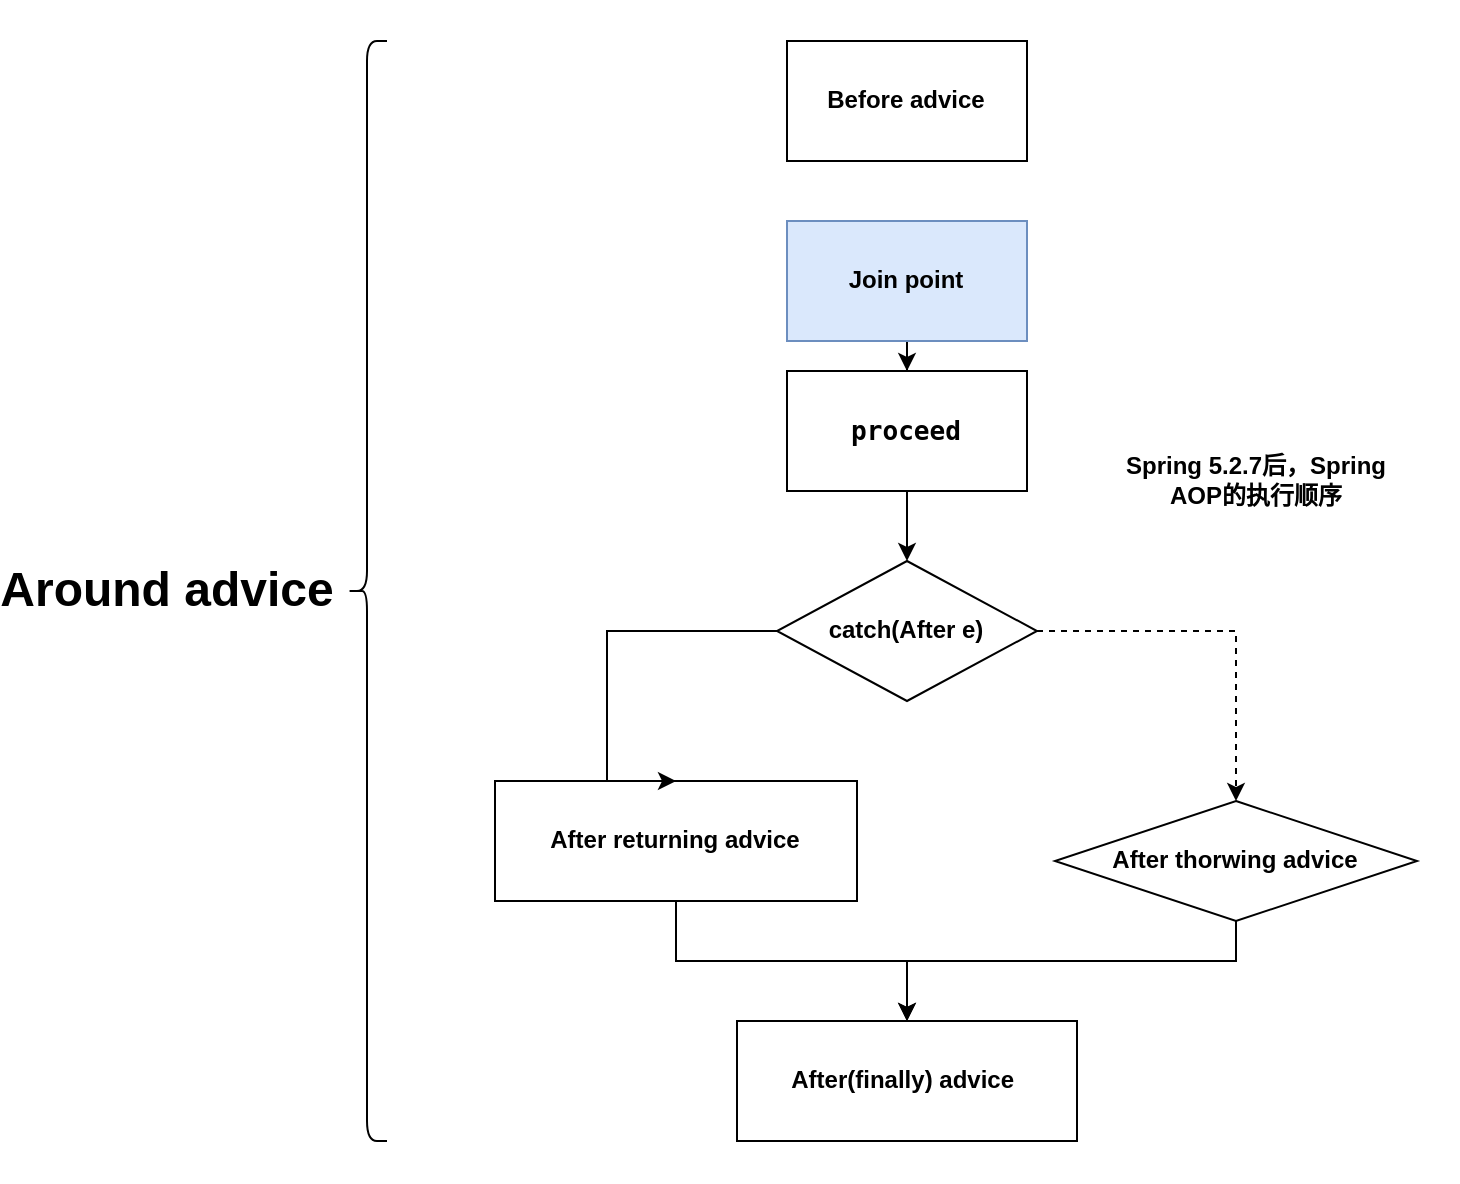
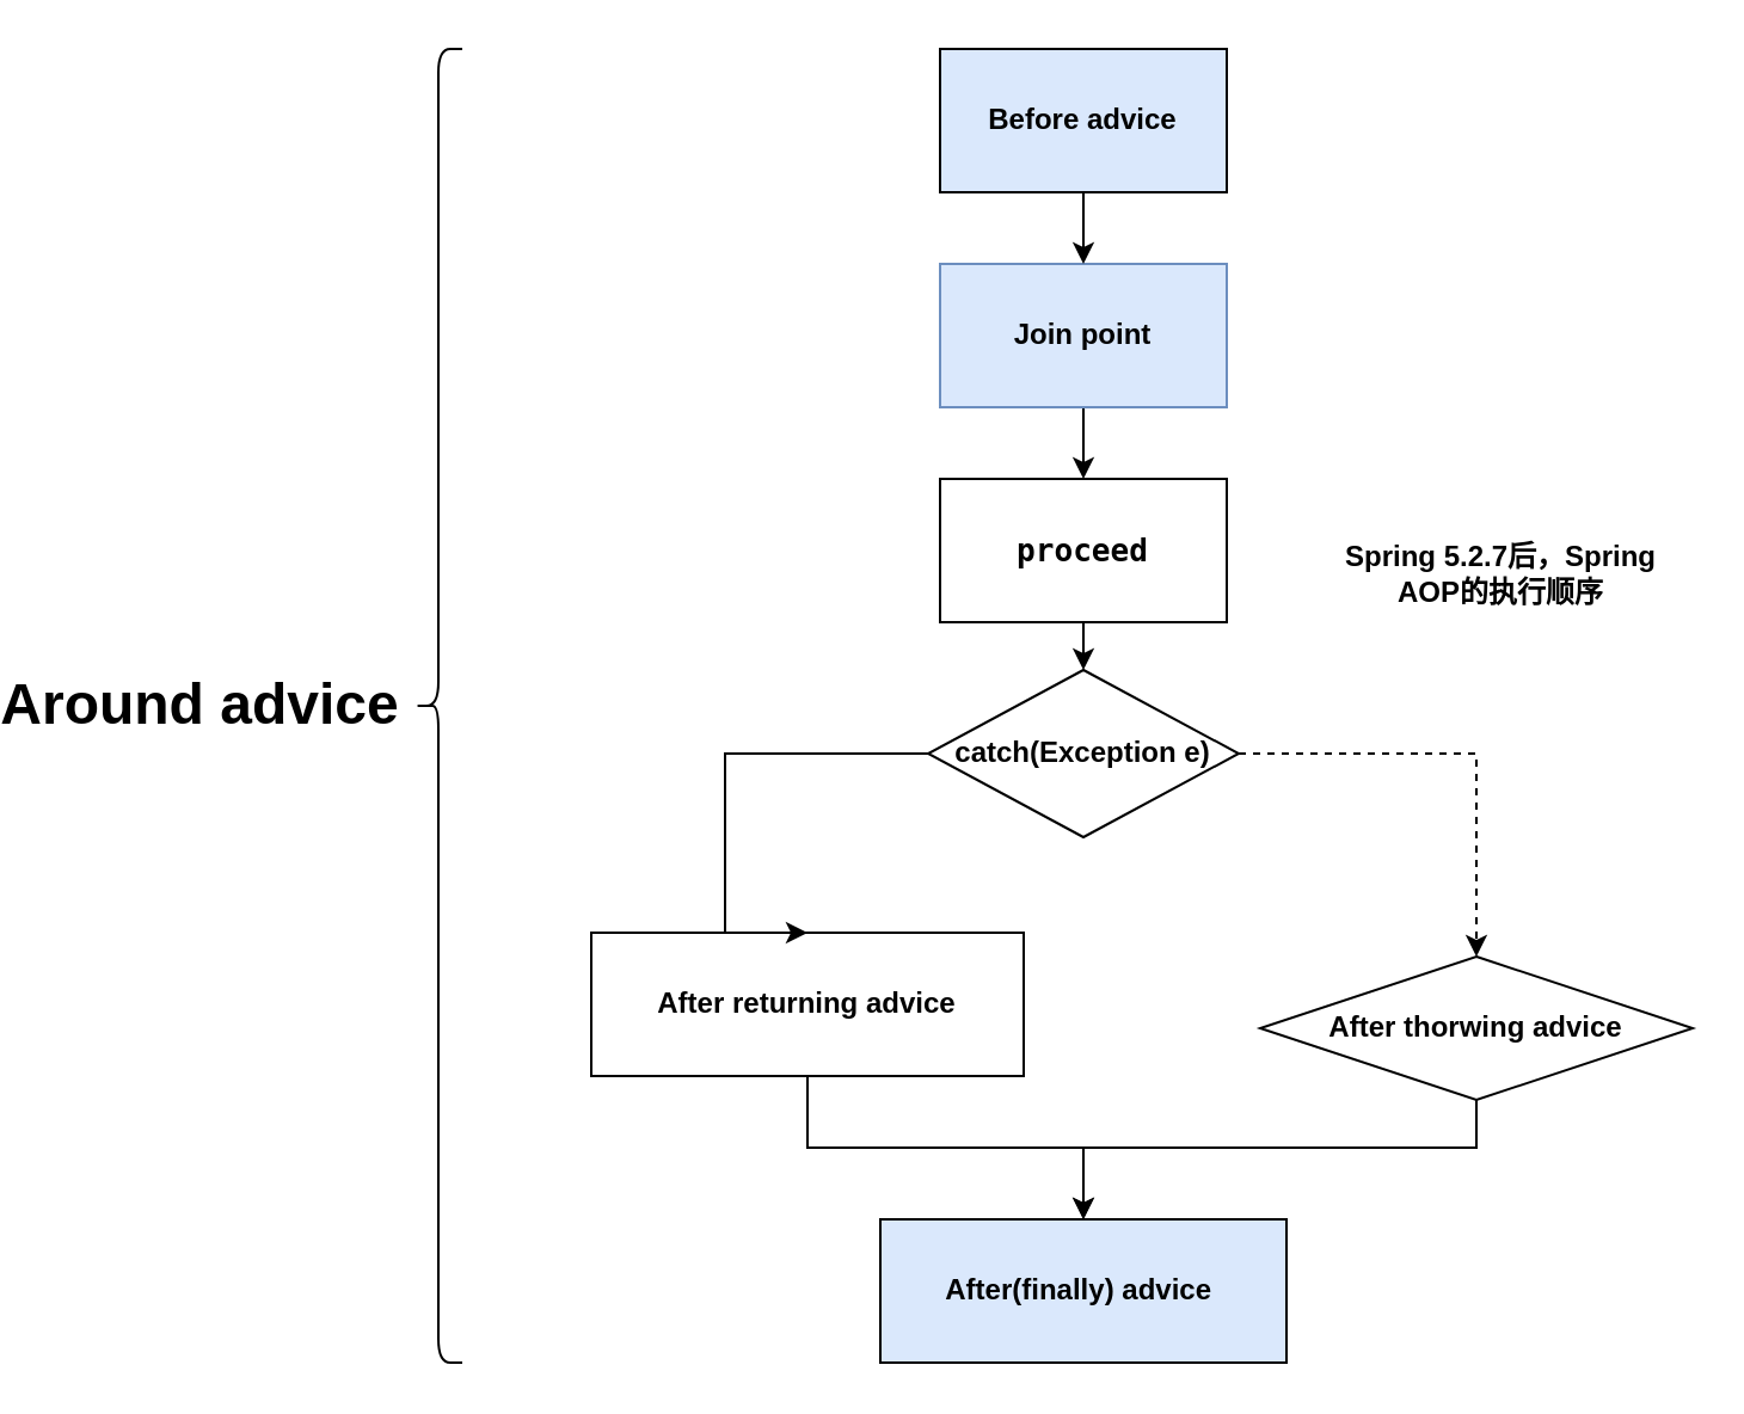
  <mxCell id="0" />
  <mxCell id="1" parent="0" />
  <mxCell id="2" style="edgeStyle=orthogonalEdgeStyle;rounded=0;orthogonalLoop=1;jettySize=auto;html=1;exitX=0.5;exitY=1;exitDx=0;exitDy=0;" edge="1" parent="1" source="3" target="7"><mxGeometry relative="1" as="geometry" /></mxCell>
  <mxCell id="3" value="&lt;b&gt;Join point&lt;/b&gt;" style="rounded=0;whiteSpace=wrap;html=1;fillColor=#dae8fc;strokeColor=#6c8ebf;" vertex="1" parent="1"><mxGeometry x="380" y="110" width="120" height="60" as="geometry" /></mxCell>
- <mxCell id="5" value="&lt;b&gt;Before advice&lt;/b&gt;" style="rounded=0;whiteSpace=wrap;html=1;" vertex="1" parent="1"><mxGeometry x="380" y="20" width="120" height="60" as="geometry" /></mxCell>
+ <mxCell id="4" style="edgeStyle=orthogonalEdgeStyle;rounded=0;orthogonalLoop=1;jettySize=auto;html=1;exitX=0.5;exitY=1;exitDx=0;exitDy=0;" edge="1" parent="1" source="5" target="3"><mxGeometry relative="1" as="geometry" /></mxCell>
+ <mxCell id="5" value="&lt;b&gt;Before advice&lt;/b&gt;" style="rounded=0;whiteSpace=wrap;html=1;fillColor=#dae8fc;" vertex="1" parent="1"><mxGeometry x="380" y="20" width="120" height="60" as="geometry" /></mxCell>
  <mxCell id="6" style="edgeStyle=orthogonalEdgeStyle;rounded=0;orthogonalLoop=1;jettySize=auto;html=1;exitX=0.5;exitY=1;exitDx=0;exitDy=0;entryX=0.5;entryY=0;entryDx=0;entryDy=0;" edge="1" parent="1" source="7" target="14"><mxGeometry relative="1" as="geometry" /></mxCell>
- <mxCell id="7" value="&lt;pre style=&quot;background-color: rgb(255 , 255 , 255) ; font-family: &amp;#34;jetbrains mono&amp;#34; , monospace ; font-size: 9.8pt&quot;&gt;&lt;b&gt;proceed&lt;/b&gt;&lt;/pre&gt;" style="rounded=0;whiteSpace=wrap;html=1;" vertex="1" parent="1"><mxGeometry x="380" y="185" width="120" height="60" as="geometry" /></mxCell>
+ <mxCell id="7" value="&lt;pre style=&quot;background-color: rgb(255 , 255 , 255) ; font-family: &amp;#34;jetbrains mono&amp;#34; , monospace ; font-size: 9.8pt&quot;&gt;&lt;b&gt;proceed&lt;/b&gt;&lt;/pre&gt;" style="rounded=0;whiteSpace=wrap;html=1;" vertex="1" parent="1"><mxGeometry x="380" y="200" width="120" height="60" as="geometry" /></mxCell>
  <mxCell id="8" style="edgeStyle=orthogonalEdgeStyle;rounded=0;orthogonalLoop=1;jettySize=auto;html=1;exitX=0.5;exitY=1;exitDx=0;exitDy=0;entryX=0.5;entryY=0;entryDx=0;entryDy=0;" edge="1" parent="1" source="9" target="15"><mxGeometry relative="1" as="geometry" /></mxCell>
  <mxCell id="9" value="&lt;b&gt;After returning advice&lt;/b&gt;" style="rounded=0;whiteSpace=wrap;html=1;" vertex="1" parent="1"><mxGeometry x="234" y="390" width="181" height="60" as="geometry" /></mxCell>
  <mxCell id="10" style="edgeStyle=orthogonalEdgeStyle;rounded=0;orthogonalLoop=1;jettySize=auto;html=1;exitX=0.5;exitY=1;exitDx=0;exitDy=0;" edge="1" parent="1" source="11" target="15"><mxGeometry relative="1" as="geometry"><Array as="points"><mxPoint x="605" y="480" /><mxPoint x="440" y="480" /></Array></mxGeometry></mxCell>
  <mxCell id="11" value="&lt;b&gt;After thorwing advice&lt;/b&gt;" style="rhombus;whiteSpace=wrap;html=1;" vertex="1" parent="1"><mxGeometry x="514" y="400" width="181" height="60" as="geometry" /></mxCell>
  <mxCell id="12" style="edgeStyle=orthogonalEdgeStyle;rounded=0;orthogonalLoop=1;jettySize=auto;html=1;entryX=0.5;entryY=0;entryDx=0;entryDy=0;" edge="1" parent="1" source="14" target="9"><mxGeometry relative="1" as="geometry"><Array as="points"><mxPoint x="290" y="315" /></Array></mxGeometry></mxCell>
  <mxCell id="13" style="edgeStyle=orthogonalEdgeStyle;rounded=0;orthogonalLoop=1;jettySize=auto;html=1;exitX=1;exitY=0.5;exitDx=0;exitDy=0;dashed=1;" edge="1" parent="1" source="14" target="11"><mxGeometry relative="1" as="geometry" /></mxCell>
- <mxCell id="14" value="&lt;b&gt;catch(After e)&lt;/b&gt;" style="rhombus;whiteSpace=wrap;html=1;" vertex="1" parent="1"><mxGeometry x="375" y="280" width="130" height="70" as="geometry" /></mxCell>
- <mxCell id="15" value="&lt;b&gt;After(finally) advice&amp;nbsp;&lt;/b&gt;" style="rounded=0;whiteSpace=wrap;html=1;" vertex="1" parent="1"><mxGeometry x="355" y="510" width="170" height="60" as="geometry" /></mxCell>
+ <mxCell id="14" value="&lt;b&gt;catch(Exception e)&lt;/b&gt;" style="rhombus;whiteSpace=wrap;html=1;" vertex="1" parent="1"><mxGeometry x="375" y="280" width="130" height="70" as="geometry" /></mxCell>
+ <mxCell id="15" value="&lt;b&gt;After(finally) advice&amp;nbsp;&lt;/b&gt;" style="rounded=0;whiteSpace=wrap;html=1;fillColor=#dae8fc;" vertex="1" parent="1"><mxGeometry x="355" y="510" width="170" height="60" as="geometry" /></mxCell>
  <mxCell id="16" value="&lt;b&gt;Spring 5.2.7后，Spring AOP的执行顺序&lt;/b&gt;" style="text;html=1;strokeColor=none;fillColor=none;align=center;verticalAlign=middle;whiteSpace=wrap;rounded=0;" vertex="1" parent="1"><mxGeometry x="540" y="220" width="150" height="40" as="geometry" /></mxCell>
  <mxCell id="17" value="" style="shape=curlyBracket;whiteSpace=wrap;html=1;rounded=1;" vertex="1" parent="1"><mxGeometry x="160" y="20" width="20" height="550" as="geometry" /></mxCell>
  <mxCell id="18" value="Around advice" style="text;strokeColor=none;fillColor=none;html=1;fontSize=24;fontStyle=1;verticalAlign=middle;align=center;" vertex="1" parent="1"><mxGeometry x="20" y="275" width="100" height="40" as="geometry" /></mxCell>
